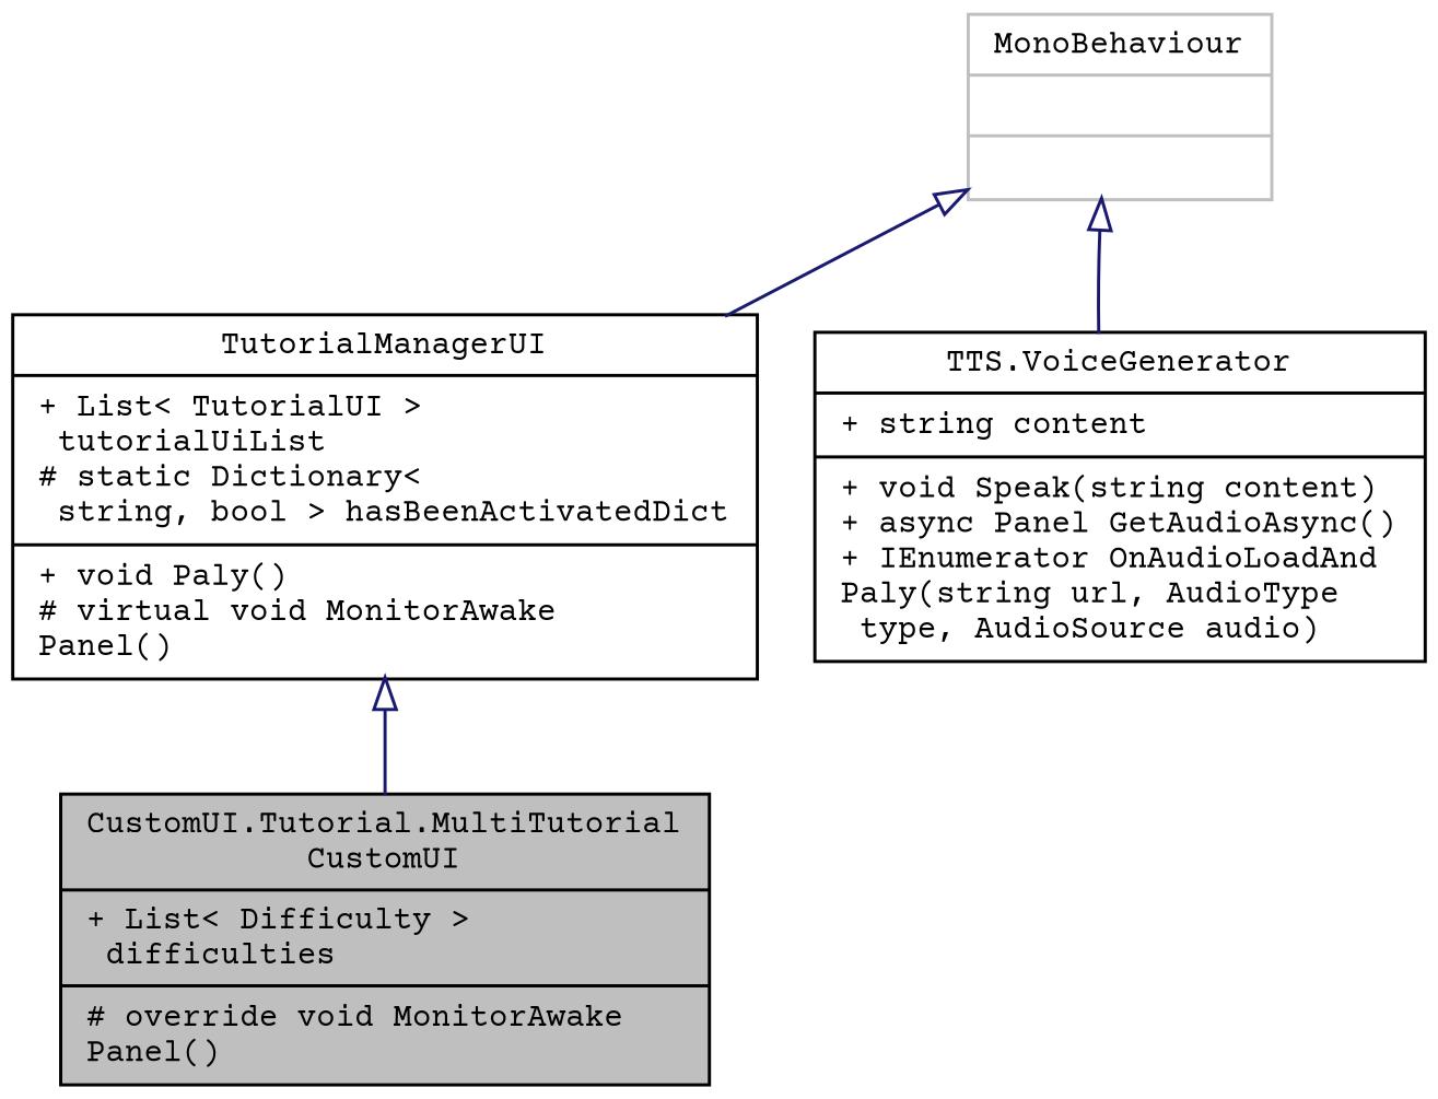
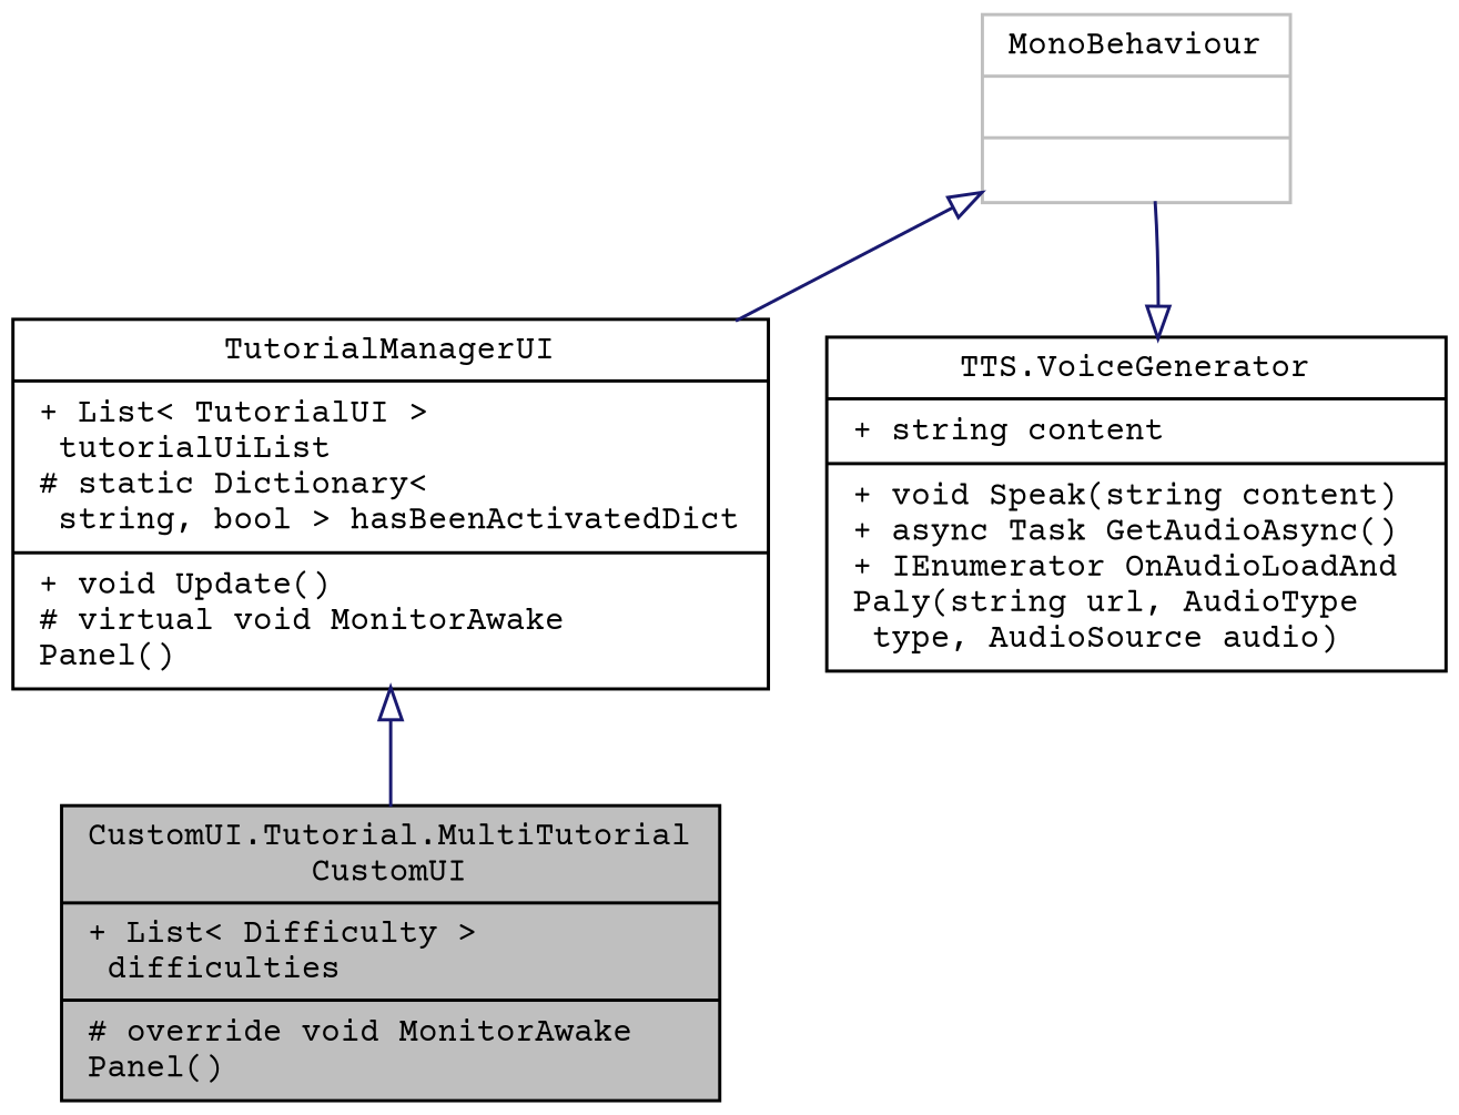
  digraph {
    fontname="Courier Prime"
    node [color=black fillcolor=white fontname="Courier Prime" fontsize=10 shape=record style=filled]
    edge [arrowtail=onormal color=midnightblue dir=back fontname="Courier Prime" fontsize=10 labelfontname=Helvetica labelfontsize=10 style=solid]
    n1 [fillcolor=grey75 fontcolor=black height=0.2 label="{CustomUI.Tutorial.MultiTutorial\lCustomUI\n|+ List\< Difficulty \>\l difficulties\l|# override void MonitorAwake\lPanel()\l}" width=0.4]
-   n2 [height=0.2 label="{TutorialManagerUI\n|+ List\< TutorialUI \>\l tutorialUiList\l# static Dictionary\<\l string, bool \> hasBeenActivatedDict\l|+ void Paly()\l# virtual void MonitorAwake\lPanel()\l}" width=0.4]
+   n2 [height=0.2 label="{TutorialManagerUI\n|+ List\< TutorialUI \>\l tutorialUiList\l# static Dictionary\<\l string, bool \> hasBeenActivatedDict\l|+ void Update()\l# virtual void MonitorAwake\lPanel()\l}" width=0.4]
    n3 [color=grey75 height=0.2 label="{MonoBehaviour\n||}" width=0.4]
-   n4 [height=0.2 label="{TTS.VoiceGenerator\n|+ string content\l|+ void Speak(string content)\l+ async Panel GetAudioAsync()\l+ IEnumerator OnAudioLoadAnd\lPaly(string url, AudioType\l type, AudioSource audio)\l}" width=0.4]
+   n4 [height=0.2 label="{TTS.VoiceGenerator\n|+ string content\l|+ void Speak(string content)\l+ async Task GetAudioAsync()\l+ IEnumerator OnAudioLoadAnd\lPaly(string url, AudioType\l type, AudioSource audio)\l}" width=0.4]
    n2 -> n1
    n3 -> n2
-   n3 -> n4
+   n4 -> n3
  }
